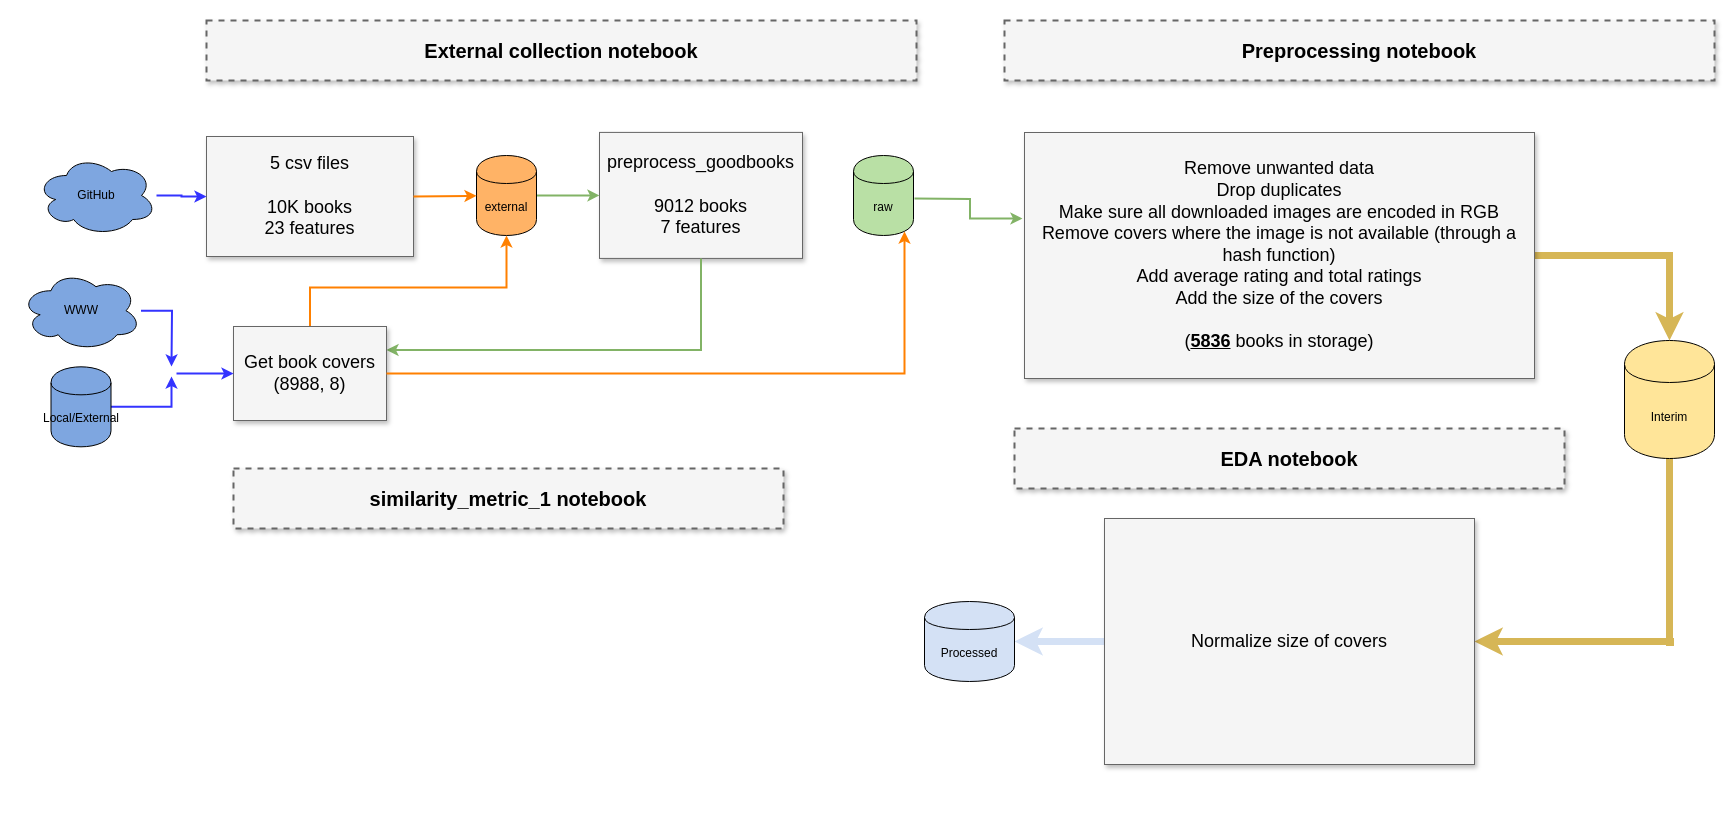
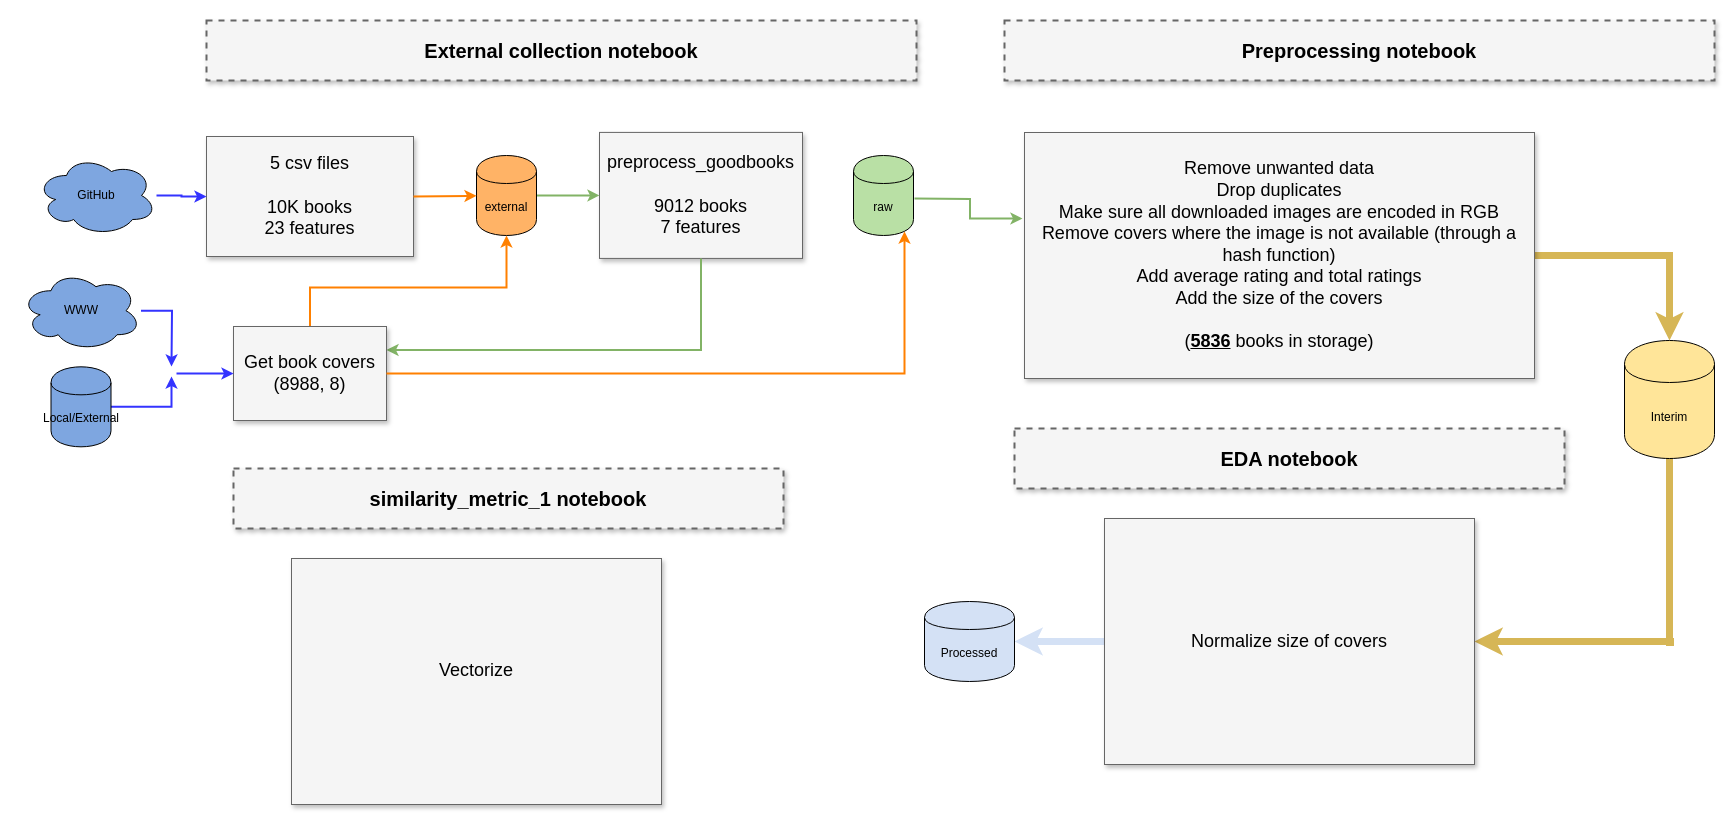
  <mxCell id="0" style=";html=1;" />
  <mxCell id="1" style=";html=1;" parent="0" />
  <mxCell id="2" value="&lt;span&gt;&lt;b&gt;External collection notebook&lt;/b&gt;&lt;br&gt;&lt;/span&gt;" style="whiteSpace=wrap;html=1;shadow=1;fontSize=20;fillColor=#f5f5f5;strokeColor=#666666;strokeWidth=2;dashed=1;" parent="1" vertex="1"><mxGeometry x="206" y="20" width="710" height="60" as="geometry" /></mxCell>
  <mxCell id="3" value="preprocess_goodbooks&lt;br&gt;&lt;br&gt;9012 books&lt;br&gt;7 features&lt;br&gt;" style="whiteSpace=wrap;html=1;shadow=1;fontSize=18;fillColor=#f5f5f5;strokeColor=#666666;" parent="1" vertex="1"><mxGeometry x="599" y="131.909" width="203" height="126" as="geometry" /></mxCell>
  <mxCell id="4" value="5 csv files&lt;br&gt;&lt;br&gt;&lt;span&gt;10K books&lt;br&gt;23 features&lt;/span&gt;&lt;br&gt;" style="whiteSpace=wrap;html=1;shadow=1;fontSize=18;fillColor=#f5f5f5;strokeColor=#666666;" parent="1" vertex="1"><mxGeometry x="206" y="136" width="207" height="120" as="geometry" /></mxCell>
  <mxCell id="5" value="" style="endArrow=classic;html=1;exitX=1;exitY=0.5;exitDx=0;exitDy=0;fillColor=#f8cecc;strokeColor=#FF8000;strokeWidth=2;" parent="1" source="17" edge="1"><mxGeometry width="50" height="50" relative="1" as="geometry"><mxPoint x="236" y="386" as="sourcePoint" /><mxPoint x="529" y="195" as="targetPoint" /><Array as="points"><mxPoint x="476" y="195" /><mxPoint x="506" y="195" /></Array></mxGeometry></mxCell>
  <mxCell id="6" value="" style="edgeStyle=orthogonalEdgeStyle;rounded=0;orthogonalLoop=1;jettySize=auto;html=1;strokeColor=#3333FF;strokeWidth=2;" parent="1" source="7" target="4" edge="1"><mxGeometry relative="1" as="geometry" /></mxCell>
  <mxCell id="7" value="GitHub&lt;br&gt;" style="ellipse;shape=cloud;whiteSpace=wrap;html=1;fillColor=#7EA6E0;" parent="1" vertex="1"><mxGeometry x="36" y="155" width="120" height="80" as="geometry" /></mxCell>
  <mxCell id="8" value="" style="edgeStyle=orthogonalEdgeStyle;rounded=0;orthogonalLoop=1;jettySize=auto;html=1;strokeColor=#82b366;strokeWidth=2;entryX=1;entryY=0.25;entryDx=0;entryDy=0;fillColor=#d5e8d4;exitX=0.5;exitY=1;exitDx=0;exitDy=0;" parent="1" source="3" target="15" edge="1"><mxGeometry relative="1" as="geometry"><mxPoint x="346" y="436" as="targetPoint" /><Array as="points"><mxPoint x="700" y="350" /></Array></mxGeometry></mxCell>
  <mxCell id="9" value="raw&lt;br&gt;" style="shape=cylinder;whiteSpace=wrap;html=1;boundedLbl=1;backgroundOutline=1;fillColor=#B9E0A5;" parent="1" vertex="1"><mxGeometry x="853" y="155" width="60" height="80" as="geometry" /></mxCell>
  <mxCell id="10" value="" style="edgeStyle=orthogonalEdgeStyle;rounded=0;orthogonalLoop=1;jettySize=auto;html=1;strokeColor=#3333FF;strokeWidth=2;" parent="1" source="11" edge="1"><mxGeometry relative="1" as="geometry"><mxPoint x="171" y="366" as="targetPoint" /></mxGeometry></mxCell>
  <mxCell id="11" value="WWW" style="ellipse;shape=cloud;whiteSpace=wrap;html=1;fillColor=#7EA6E0;" parent="1" vertex="1"><mxGeometry x="20.5" y="270.227" width="120" height="80" as="geometry" /></mxCell>
  <mxCell id="12" value="" style="edgeStyle=orthogonalEdgeStyle;rounded=0;orthogonalLoop=1;jettySize=auto;html=1;strokeColor=#3333FF;strokeWidth=2;" parent="1" source="13" edge="1"><mxGeometry relative="1" as="geometry"><mxPoint x="171" y="376" as="targetPoint" /><Array as="points"><mxPoint x="171" y="406" /></Array></mxGeometry></mxCell>
  <mxCell id="13" value="Local/External" style="shape=cylinder;whiteSpace=wrap;html=1;boundedLbl=1;backgroundOutline=1;fillColor=#7EA6E0;" parent="1" vertex="1"><mxGeometry x="50.5" y="366.318" width="60" height="80" as="geometry" /></mxCell>
  <mxCell id="14" value="" style="edgeStyle=orthogonalEdgeStyle;rounded=0;orthogonalLoop=1;jettySize=auto;html=1;strokeColor=#FF8000;strokeWidth=2;entryX=0.5;entryY=1;entryDx=0;entryDy=0;exitX=0.5;exitY=0;exitDx=0;exitDy=0;" parent="1" source="15" target="17" edge="1"><mxGeometry relative="1" as="geometry"><mxPoint x="506" y="246" as="targetPoint" /><Array as="points"><mxPoint x="309" y="287" /><mxPoint x="506" y="287" /></Array></mxGeometry></mxCell>
  <mxCell id="15" value="Get book covers (&lt;span&gt;8988, 8)&lt;/span&gt;" style="whiteSpace=wrap;html=1;shadow=1;fontSize=18;fillColor=#f5f5f5;strokeColor=#666666;" parent="1" vertex="1"><mxGeometry x="233" y="326" width="153" height="94" as="geometry" /></mxCell>
  <mxCell id="16" value="" style="edgeStyle=orthogonalEdgeStyle;rounded=0;orthogonalLoop=1;jettySize=auto;html=1;strokeColor=#82b366;strokeWidth=2;fillColor=#d5e8d4;" parent="1" source="17" target="3" edge="1"><mxGeometry relative="1" as="geometry" /></mxCell>
  <mxCell id="17" value="external&lt;br&gt;" style="shape=cylinder;whiteSpace=wrap;html=1;boundedLbl=1;backgroundOutline=1;fillColor=#FFB366;" parent="1" vertex="1"><mxGeometry x="476" y="155" width="60" height="80" as="geometry" /></mxCell>
  <mxCell id="18" value="" style="endArrow=classic;html=1;exitX=1;exitY=0.5;exitDx=0;exitDy=0;fillColor=#f8cecc;strokeColor=#FF8000;strokeWidth=2;" parent="1" source="4" target="17" edge="1"><mxGeometry width="50" height="50" relative="1" as="geometry"><mxPoint x="413" y="194.667" as="sourcePoint" /><mxPoint x="529" y="195" as="targetPoint" /><Array as="points" /></mxGeometry></mxCell>
  <mxCell id="19" value="" style="edgeStyle=orthogonalEdgeStyle;rounded=0;orthogonalLoop=1;jettySize=auto;html=1;strokeColor=#FF8000;strokeWidth=2;entryX=0.85;entryY=0.95;entryDx=0;entryDy=0;exitX=1;exitY=0.5;exitDx=0;exitDy=0;entryPerimeter=0;" parent="1" source="15" target="9" edge="1"><mxGeometry relative="1" as="geometry"><mxPoint x="379" y="452.667" as="sourcePoint" /><mxPoint x="516.333" y="244.667" as="targetPoint" /></mxGeometry></mxCell>
  <mxCell id="20" value="" style="edgeStyle=orthogonalEdgeStyle;rounded=0;orthogonalLoop=1;jettySize=auto;html=1;strokeColor=#3333FF;strokeWidth=2;entryX=0;entryY=0.5;entryDx=0;entryDy=0;" edge="1" parent="1" target="15"><mxGeometry relative="1" as="geometry"><mxPoint x="176" y="373" as="sourcePoint" /><mxPoint x="216" y="205" as="targetPoint" /><Array as="points"><mxPoint x="176" y="373" /></Array></mxGeometry></mxCell>
  <mxCell id="21" value="&lt;span&gt;&lt;b&gt;Preprocessing notebook&lt;/b&gt;&lt;br&gt;&lt;/span&gt;" style="whiteSpace=wrap;html=1;shadow=1;fontSize=20;fillColor=#f5f5f5;strokeColor=#666666;strokeWidth=2;dashed=1;" vertex="1" parent="1"><mxGeometry x="1004" y="20" width="710" height="60" as="geometry" /></mxCell>
  <mxCell id="22" value="" style="edgeStyle=orthogonalEdgeStyle;rounded=0;orthogonalLoop=1;jettySize=auto;html=1;strokeColor=#d6b656;strokeWidth=7;fillColor=#fff2cc;exitX=1;exitY=0.5;exitDx=0;exitDy=0;entryX=0.5;entryY=0;entryDx=0;entryDy=0;" edge="1" parent="1" source="23" target="26"><mxGeometry relative="1" as="geometry"><mxPoint x="1474" y="240" as="targetPoint" /></mxGeometry></mxCell>
  <mxCell id="23" value="Remove unwanted data&lt;br&gt;Drop duplicates&lt;br&gt;Make sure all downloaded images are encoded in RGB&lt;br&gt;Remove covers where the image is not available (through a hash function)&lt;br&gt;Add average rating and total ratings&lt;br&gt;Add the size of the covers&lt;br&gt;&lt;br&gt;(&lt;b&gt;&lt;u&gt;5836&lt;/u&gt;&lt;/b&gt; books in storage)&lt;br&gt;" style="whiteSpace=wrap;html=1;shadow=1;fontSize=18;fillColor=#f5f5f5;strokeColor=#666666;" vertex="1" parent="1"><mxGeometry x="1024" y="132" width="510" height="246" as="geometry" /></mxCell>
  <mxCell id="24" value="" style="edgeStyle=orthogonalEdgeStyle;rounded=0;orthogonalLoop=1;jettySize=auto;html=1;strokeColor=#82b366;strokeWidth=2;fillColor=#d5e8d4;entryX=-0.004;entryY=0.35;entryDx=0;entryDy=0;entryPerimeter=0;" edge="1" parent="1" target="23"><mxGeometry relative="1" as="geometry"><mxPoint x="914" y="198" as="sourcePoint" /><mxPoint x="1067" y="238" as="targetPoint" /></mxGeometry></mxCell>
  <mxCell id="25" value="" style="edgeStyle=orthogonalEdgeStyle;rounded=0;orthogonalLoop=1;jettySize=auto;html=1;strokeColor=#d6b656;strokeWidth=7;fillColor=#fff2cc;entryX=1;entryY=0.5;entryDx=0;entryDy=0;exitX=0.5;exitY=1;exitDx=0;exitDy=0;" edge="1" parent="1" source="26" target="29"><mxGeometry relative="1" as="geometry"><mxPoint x="1659" y="416" as="targetPoint" /><Array as="points"><mxPoint x="1670" y="642" /></Array></mxGeometry></mxCell>
  <mxCell id="26" value="Interim&lt;br&gt;" style="shape=cylinder;whiteSpace=wrap;html=1;boundedLbl=1;backgroundOutline=1;fillColor=#FFE599;" vertex="1" parent="1"><mxGeometry x="1624" y="340" width="90" height="118" as="geometry" /></mxCell>
  <mxCell id="27" value="&lt;span&gt;&lt;b&gt;EDA notebook&lt;/b&gt;&lt;br&gt;&lt;/span&gt;" style="whiteSpace=wrap;html=1;shadow=1;fontSize=20;fillColor=#f5f5f5;strokeColor=#666666;strokeWidth=2;dashed=1;" vertex="1" parent="1"><mxGeometry x="1014" y="428" width="550" height="60" as="geometry" /></mxCell>
  <mxCell id="28" value="" style="edgeStyle=orthogonalEdgeStyle;rounded=0;orthogonalLoop=1;jettySize=auto;html=1;strokeColor=#D4E1F5;strokeWidth=7;entryX=1;entryY=0.5;entryDx=0;entryDy=0;" edge="1" parent="1" source="29" target="30"><mxGeometry relative="1" as="geometry"><mxPoint x="1024" y="641" as="targetPoint" /></mxGeometry></mxCell>
  <mxCell id="29" value="Normalize size of covers&lt;br&gt;" style="whiteSpace=wrap;html=1;shadow=1;fontSize=18;fillColor=#f5f5f5;strokeColor=#666666;" vertex="1" parent="1"><mxGeometry x="1104" y="518" width="370" height="246" as="geometry" /></mxCell>
  <mxCell id="30" value="Processed&lt;br&gt;" style="shape=cylinder;whiteSpace=wrap;html=1;boundedLbl=1;backgroundOutline=1;fillColor=#D4E1F5;" vertex="1" parent="1"><mxGeometry x="924" y="601" width="90" height="80" as="geometry" /></mxCell>
  <mxCell id="31" value="&lt;span&gt;&lt;b&gt;similarity_metric_1&amp;nbsp;notebook&lt;/b&gt;&lt;br&gt;&lt;/span&gt;" style="whiteSpace=wrap;html=1;shadow=1;fontSize=20;fillColor=#f5f5f5;strokeColor=#666666;strokeWidth=2;dashed=1;" vertex="1" parent="1"><mxGeometry x="233" y="468" width="550" height="60" as="geometry" /></mxCell>
+ <mxCell id="32" value="Vectorize&lt;br&gt;&lt;br&gt;" style="whiteSpace=wrap;html=1;shadow=1;fontSize=18;fillColor=#f5f5f5;strokeColor=#666666;" vertex="1" parent="1"><mxGeometry x="291" y="558" width="370" height="246" as="geometry" /></mxCell>
